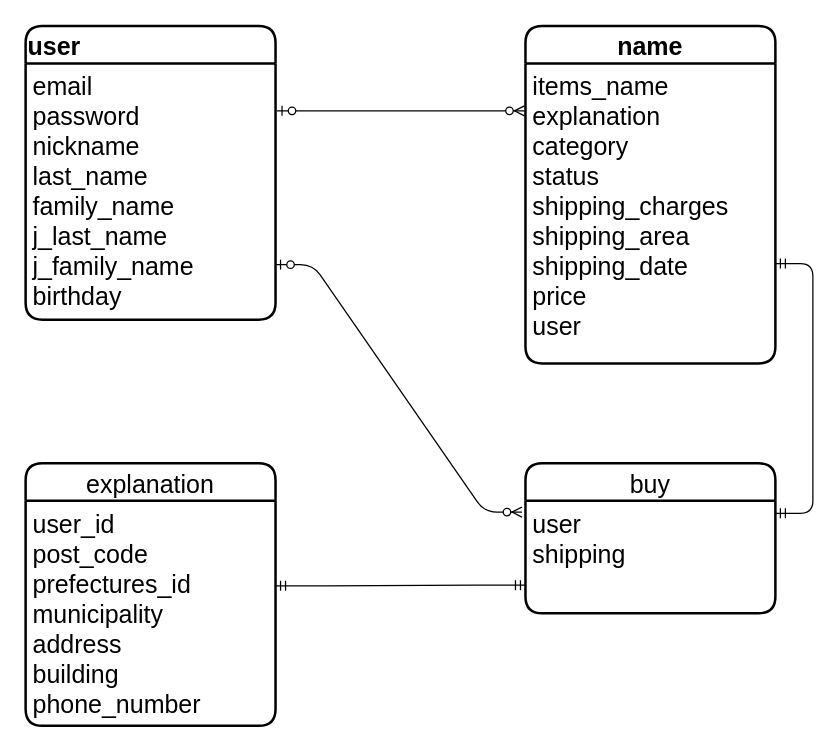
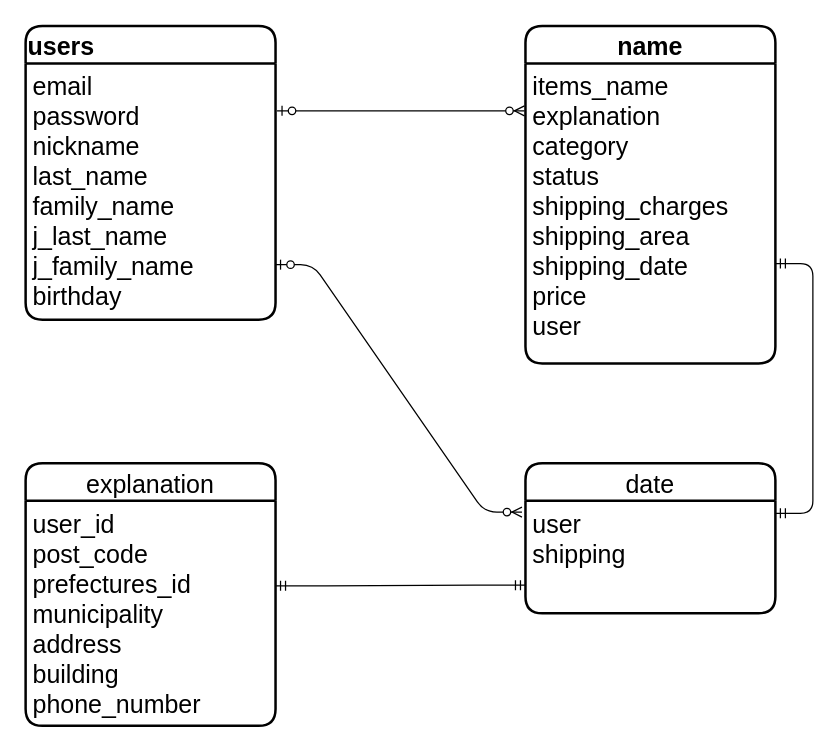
  <mxCell id="0" />
  <mxCell id="1" parent="0" />
  <mxCell id="2" value="name" style="swimlane;childLayout=stackLayout;horizontal=1;startSize=30;horizontalStack=0;rounded=1;fontSize=20;fontStyle=1;strokeWidth=2;resizeParent=0;resizeLast=1;shadow=0;dashed=0;align=center;" vertex="1" parent="1"><mxGeometry x="420" y="20" width="200" height="270" as="geometry" /></mxCell>
  <mxCell id="3" value="items_name&#10;explanation&#10;category&#10;status&#10;shipping_charges&#10;shipping_area&#10;shipping_date&#10;price&#10;user" style="align=left;strokeColor=none;fillColor=none;spacingLeft=4;fontSize=20;verticalAlign=top;resizable=0;rotatable=0;part=1;" vertex="1" parent="2"><mxGeometry y="30" width="200" height="240" as="geometry" /></mxCell>
- <mxCell id="4" value="user" style="swimlane;childLayout=stackLayout;horizontal=1;startSize=30;horizontalStack=0;rounded=1;fontSize=20;fontStyle=1;strokeWidth=2;resizeParent=0;resizeLast=1;shadow=0;dashed=0;align=left;" vertex="1" parent="1"><mxGeometry x="20" y="20" width="200" height="235" as="geometry" /></mxCell>
+ <mxCell id="4" value="users" style="swimlane;childLayout=stackLayout;horizontal=1;startSize=30;horizontalStack=0;rounded=1;fontSize=20;fontStyle=1;strokeWidth=2;resizeParent=0;resizeLast=1;shadow=0;dashed=0;align=left;" vertex="1" parent="1"><mxGeometry x="20" y="20" width="200" height="235" as="geometry" /></mxCell>
  <mxCell id="5" value="email&#10;password&#10;nickname&#10;last_name&#10;family_name&#10;j_last_name&#10;j_family_name&#10;birthday" style="align=left;strokeColor=none;fillColor=none;spacingLeft=4;fontSize=20;verticalAlign=top;resizable=0;rotatable=0;part=1;" vertex="1" parent="4"><mxGeometry y="30" width="200" height="205" as="geometry" /></mxCell>
  <mxCell id="6" value="" style="edgeStyle=entityRelationEdgeStyle;fontSize=12;html=1;endArrow=ERzeroToMany;startArrow=ERzeroToOne;exitX=1.006;exitY=0.185;exitDx=0;exitDy=0;exitPerimeter=0;entryX=-0.004;entryY=0.158;entryDx=0;entryDy=0;entryPerimeter=0;" edge="1" parent="1" source="5" target="3"><mxGeometry width="100" height="100" relative="1" as="geometry"><mxPoint x="230" y="50" as="sourcePoint" /><mxPoint x="410" y="104" as="targetPoint" /></mxGeometry></mxCell>
- <mxCell id="7" value="buy" style="swimlane;childLayout=stackLayout;horizontal=1;startSize=30;horizontalStack=0;rounded=1;fontSize=20;fontStyle=0;strokeWidth=2;resizeParent=0;resizeLast=1;shadow=0;dashed=0;align=center;" vertex="1" parent="1"><mxGeometry x="420" y="370" width="200" height="120" as="geometry" /></mxCell>
+ <mxCell id="7" value="date" style="swimlane;childLayout=stackLayout;horizontal=1;startSize=30;horizontalStack=0;rounded=1;fontSize=20;fontStyle=0;strokeWidth=2;resizeParent=0;resizeLast=1;shadow=0;dashed=0;align=center;" vertex="1" parent="1"><mxGeometry x="420" y="370" width="200" height="120" as="geometry" /></mxCell>
  <mxCell id="8" value="user&#10;shipping" style="align=left;strokeColor=none;fillColor=none;spacingLeft=4;fontSize=20;verticalAlign=top;resizable=0;rotatable=0;part=1;" vertex="1" parent="7"><mxGeometry y="30" width="200" height="90" as="geometry" /></mxCell>
  <mxCell id="9" value="explanation" style="swimlane;childLayout=stackLayout;horizontal=1;startSize=30;horizontalStack=0;rounded=1;fontSize=20;fontStyle=0;strokeWidth=2;resizeParent=0;resizeLast=1;shadow=0;dashed=0;align=center;" vertex="1" parent="1"><mxGeometry x="20" y="370" width="200" height="210" as="geometry" /></mxCell>
  <mxCell id="10" value="user_id&#10;post_code&#10;prefectures_id&#10;municipality&#10;address&#10;building&#10;phone_number" style="align=left;strokeColor=none;fillColor=none;spacingLeft=4;fontSize=20;verticalAlign=top;resizable=0;rotatable=0;part=1;" vertex="1" parent="9"><mxGeometry y="30" width="200" height="180" as="geometry" /></mxCell>
  <mxCell id="11" value="" style="edgeStyle=entityRelationEdgeStyle;fontSize=12;html=1;endArrow=ERmandOne;startArrow=ERmandOne;entryX=0;entryY=0.75;entryDx=0;entryDy=0;" edge="1" parent="1" target="8"><mxGeometry width="100" height="100" relative="1" as="geometry"><mxPoint x="220" y="468" as="sourcePoint" /><mxPoint x="390" y="390" as="targetPoint" /></mxGeometry></mxCell>
  <mxCell id="12" value="" style="edgeStyle=entityRelationEdgeStyle;fontSize=12;html=1;endArrow=ERmandOne;startArrow=ERmandOne;entryX=1;entryY=0.667;entryDx=0;entryDy=0;entryPerimeter=0;" edge="1" parent="1" target="3"><mxGeometry width="100" height="100" relative="1" as="geometry"><mxPoint x="620" y="410" as="sourcePoint" /><mxPoint x="620" y="248" as="targetPoint" /></mxGeometry></mxCell>
  <mxCell id="13" value="" style="edgeStyle=entityRelationEdgeStyle;fontSize=12;html=1;endArrow=ERzeroToMany;startArrow=ERzeroToOne;entryX=-0.014;entryY=0.1;entryDx=0;entryDy=0;entryPerimeter=0;" edge="1" parent="1" target="8"><mxGeometry width="100" height="100" relative="1" as="geometry"><mxPoint x="220" y="211" as="sourcePoint" /><mxPoint x="360" y="400" as="targetPoint" /></mxGeometry></mxCell>
